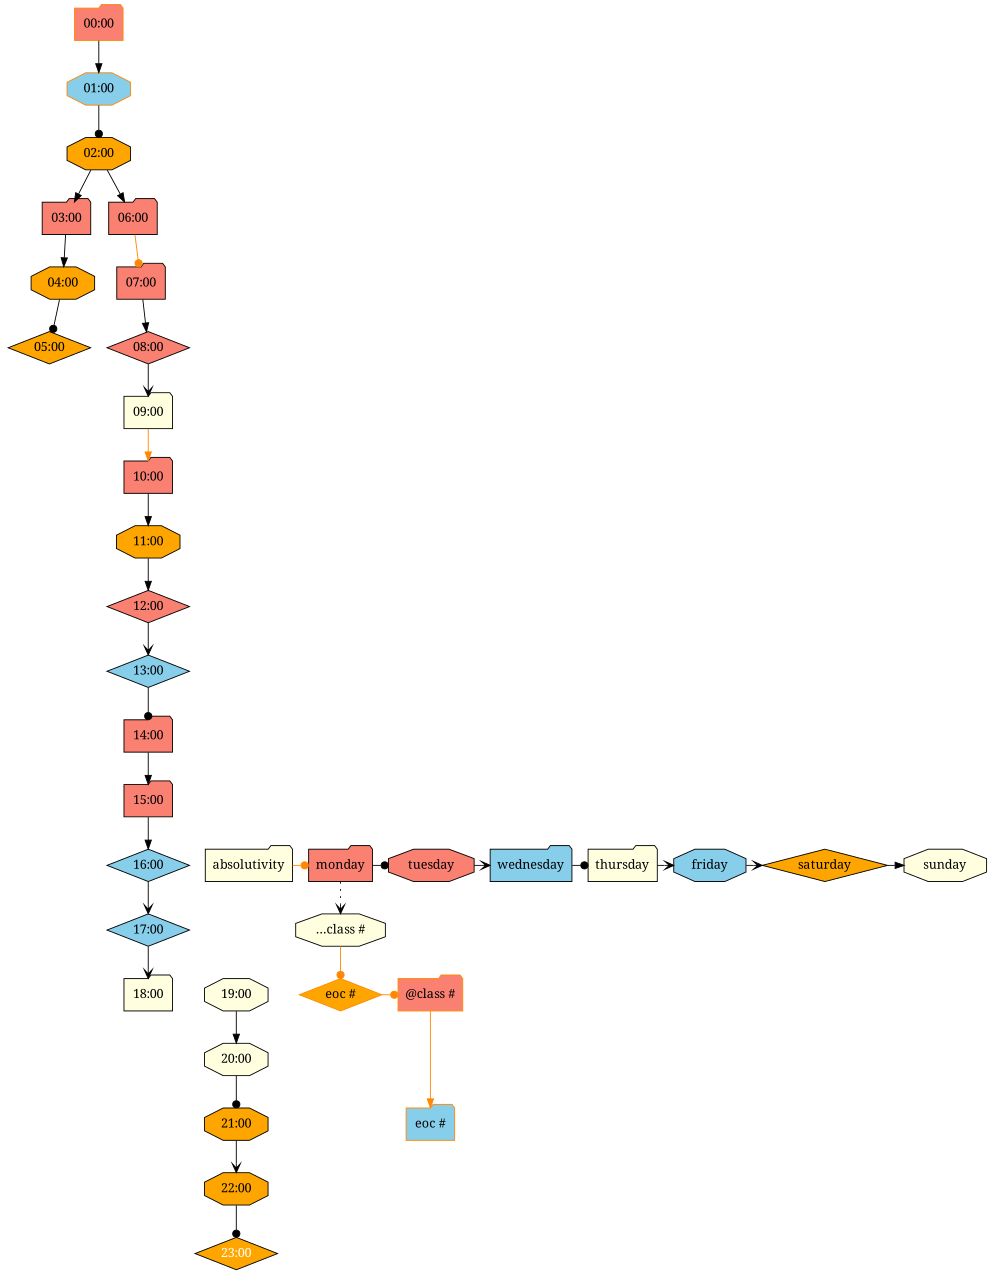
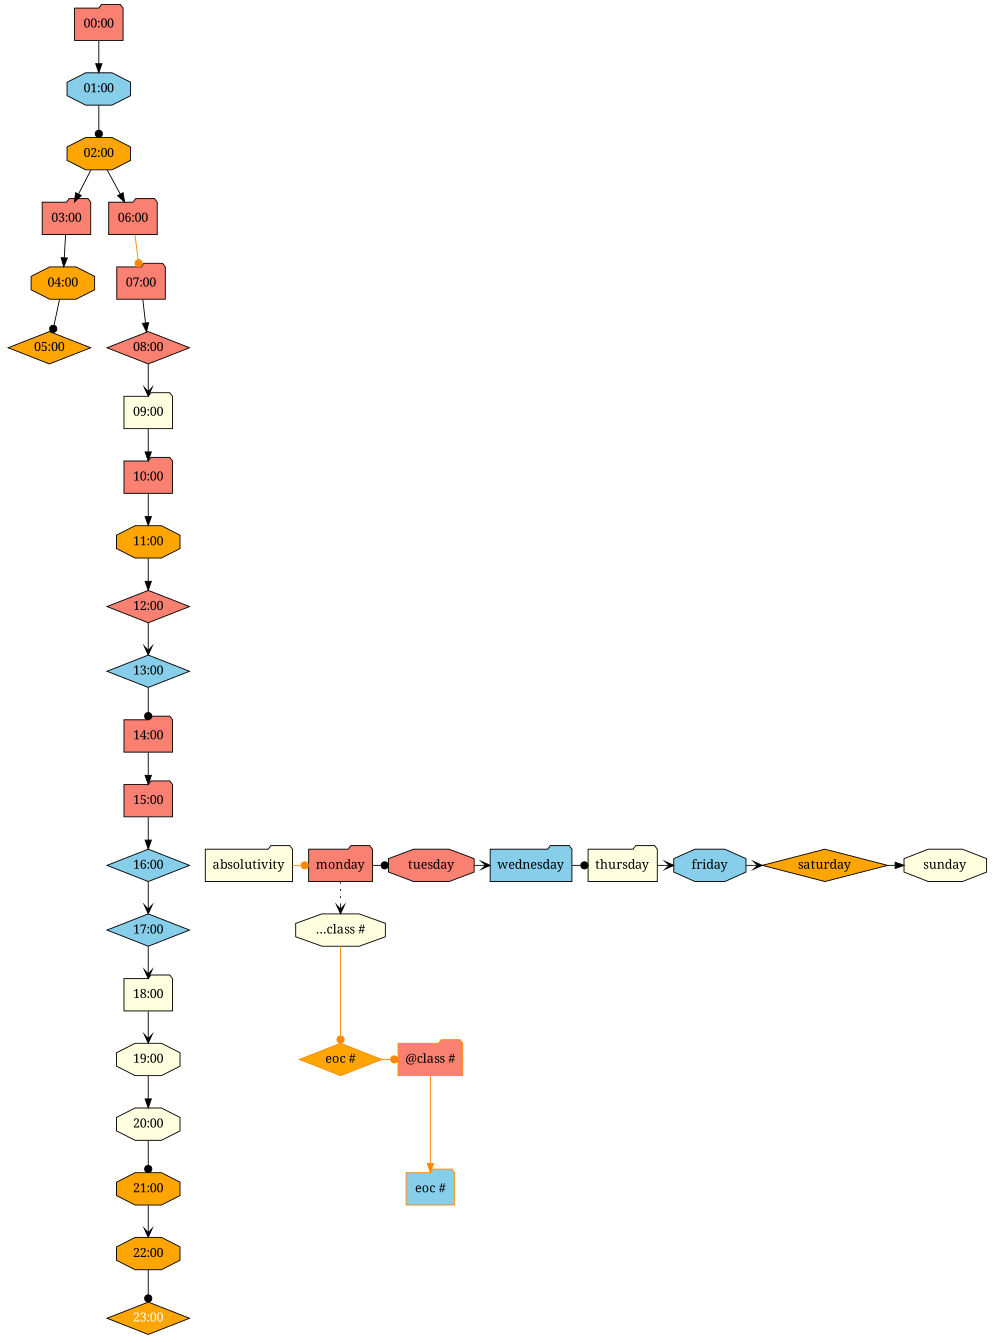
  digraph {
    fontname="Noto Serif"
    node [fillcolor=salmon fontname="Noto Serif" shape=folder style=filled]
    edge [arrowhead=normal fontname="Noto Serif" weight=10]
-   n1 [label="00:00" color="#FF8800"]
-   n2 [fillcolor=skyblue label="01:00" shape=octagon color="#FF8800"]
+   n1 [label="00:00"]
+   n2 [fillcolor=skyblue label="01:00" shape=octagon]
    n3 [fillcolor=orange label="02:00" shape=octagon]
    n4 [label="03:00"]
    n5 [fillcolor=orange label="04:00" shape=octagon]
    n6 [fillcolor=orange label="05:00" shape=diamond]
    n7 [label="06:00"]
    n8 [label="07:00"]
    n9 [label="08:00" shape=diamond]
    n10 [fillcolor=lightyellow label="09:00"]
    n11 [label="10:00"]
    n12 [fillcolor=orange label="11:00" shape=octagon]
    n13 [label="12:00" shape=diamond]
    n14 [fillcolor=skyblue label="13:00" shape=diamond]
    n15 [label="14:00"]
    n16 [label="15:00"]
    n17 [fillcolor=skyblue label="16:00" shape=diamond]
    n18 [fillcolor=skyblue label="17:00" shape=diamond]
    n19 [fillcolor=lightyellow label="18:00"]
    n20 [fillcolor=lightyellow label="19:00" shape=octagon]
    n21 [fillcolor=lightyellow label="20:00" shape=octagon]
    n22 [fillcolor=orange label="21:00" shape=octagon]
    n23 [fillcolor=orange label="22:00" shape=octagon]
    n24 [fillcolor=orange fontcolor="#FFFFFF" label="23:00" shape=diamond]
    absolutivity [fillcolor=lightyellow]
    monday
    tuesday [shape=octagon]
    wednesday [fillcolor=skyblue]
    thursday [fillcolor=lightyellow]
    friday [fillcolor=skyblue shape=octagon]
    saturday [fillcolor=orange shape=diamond]
    sunday [fillcolor=lightyellow shape=octagon]
    n33 [fillcolor=lightyellow label="…class #" shape=octagon]
    n34 [color="#FF8800" fillcolor=orange label="eoc #" shape=diamond]
    n35 [color="#FF8800" label="@class #"]
    n36 [color="#FF8800" fillcolor=skyblue label="eoc #"]
    subgraph sub_1 {
      n1
      n2
      n3
      n4
      n5
      n6
      n7
      n8
      n9
      n10
      n11
      n12
      n13
      n14
      n15
      n16
      n17
      n18
      n19
      n20
      n21
      n22
      n23
      n24
    }
    subgraph sub_2 {
      n1
      n2
      n3
      n4
      n5
      n6
      n7
      n8
      n9
      n10
      n11
      n12
      n13
      n14
      n15
      n16
      n17
      n18
      n19
      n20
      n21
      n22
      n23
      n24
      subgraph sub_3 {
        rank=same
        absolutivity
        monday
        tuesday
        wednesday
        thursday
        friday
        saturday
        sunday
      }
    }
    subgraph sub_4 {
      rank=same
      n18
      n33
    }
    subgraph sub_5 {
      rank=same
      n20
      n34
    }
    subgraph sub_6 {
      rank=same
      n20
      n35
    }
    subgraph sub_7 {
      rank=same
      n22
      n36
    }
    subgraph sub_8 {
      monday
      n33
    }
    subgraph sub_9 {
      n33
      n34
      n35
      n36
    }
    n1 -> n2
    n2 -> n3 [arrowhead=dot]
    n3 -> n4
    n3 -> n7
    n4 -> n5
    n5 -> n6 [arrowhead=dot]
    n7 -> n8 [arrowhead=dot color="#FF8800"]
    n8 -> n9
    n9 -> n10 [arrowhead=vee]
-   n10 -> n11 [color="#FF8800"]
+   n10 -> n11
    n11 -> n12
    n12 -> n13
    n13 -> n14 [arrowhead=vee]
    n14 -> n15 [arrowhead=dot]
    n15 -> n16
    n16 -> n17
    n17 -> n18 [arrowhead=vee]
    n18 -> n19 [arrowhead=vee]
+   n19 -> n20 [arrowhead=vee]
    n20 -> n21
    n21 -> n22 [arrowhead=dot]
    n22 -> n23 [arrowhead=vee]
    n23 -> n24 [arrowhead=dot]
    absolutivity -> monday [arrowhead=dot color="#FF8800"]
    monday -> tuesday [arrowhead=dot]
    monday -> n33 [arrowhead=vee style=dotted weight=""]
    tuesday -> wednesday [arrowhead=vee]
    wednesday -> thursday [arrowhead=dot]
    thursday -> friday [arrowhead=vee]
    friday -> saturday [arrowhead=vee]
    saturday -> sunday
    n33 -> n34 [arrowhead=dot color="#FF8800" weight=""]
    n34 -> n35 [arrowhead=dot color="#FF8800" weight=""]
    n35 -> n36 [color="#FF8800" weight=""]
  }
